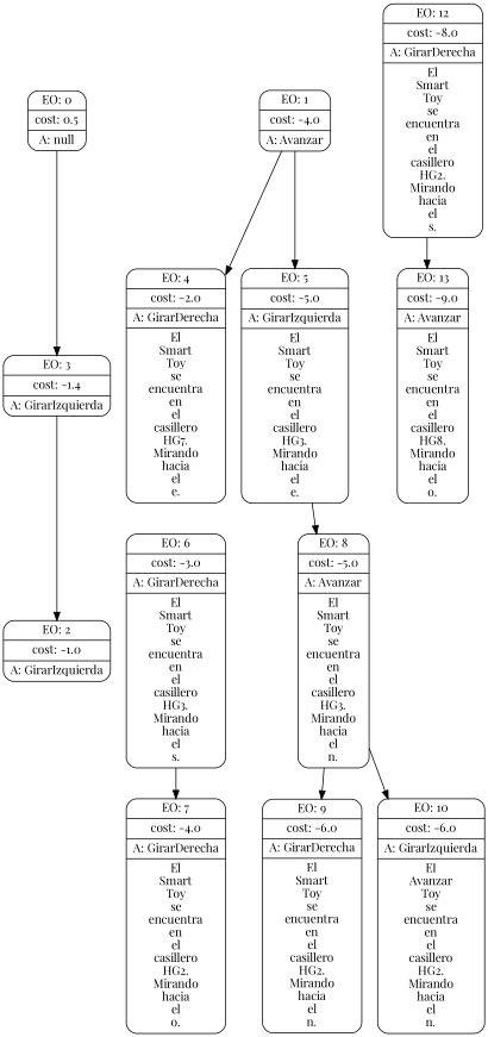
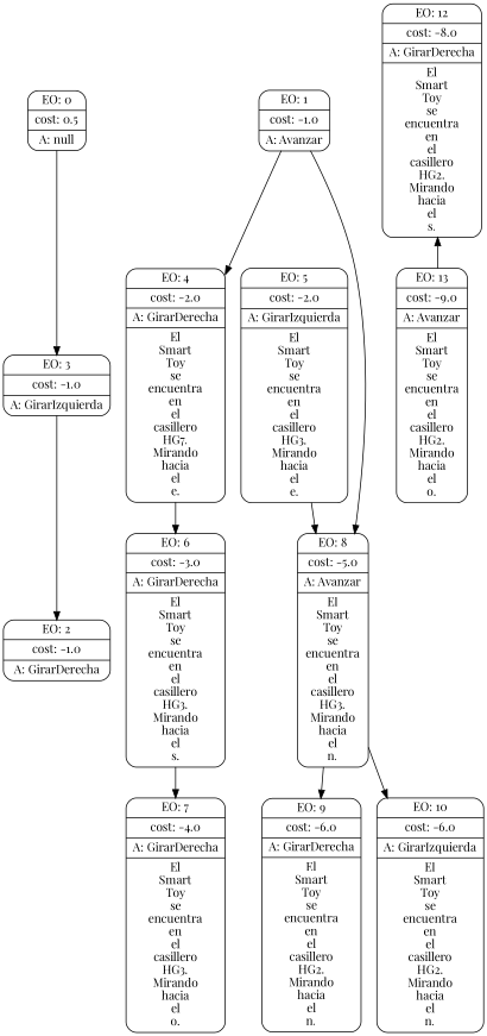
  digraph {
    fontname="Playfair Display"
    node [fontname="Playfair Display" shape=Mrecord]
    edge [fontname="Playfair Display"]
    n1 [label="{EO: 0|cost: 0.5|A: null}"]
-   n2 [label="{EO: 3|cost: -1.4|A: GirarIzquierda}"]
-   n3 [label="{EO: 1|cost: -4.0|A: Avanzar}"]
+   n2 [label="{EO: 3|cost: -1.0|A: GirarIzquierda}"]
+   n3 [label="{EO: 1|cost: -1.0|A: Avanzar}"]
    n4 [label="{EO: 4|cost: -2.0|A: GirarDerecha|El\nSmart\nToy\nse\nencuentra\nen\nel\ncasillero\nHG7.\nMirando\nhacia\nel\ne.\n}"]
-   n5 [label="{EO: 5|cost: -5.0|A: GirarIzquierda|El\nSmart\nToy\nse\nencuentra\nen\nel\ncasillero\nHG3.\nMirando\nhacia\nel\ne.\n}"]
-   n6 [label="{EO: 2|cost: -1.0|A: GirarIzquierda}"]
+   n5 [label="{EO: 5|cost: -2.0|A: GirarIzquierda|El\nSmart\nToy\nse\nencuentra\nen\nel\ncasillero\nHG3.\nMirando\nhacia\nel\ne.\n}"]
+   n6 [label="{EO: 2|cost: -1.0|A: GirarDerecha}"]
    n7 [label="{EO: 6|cost: -3.0|A: GirarDerecha|El\nSmart\nToy\nse\nencuentra\nen\nel\ncasillero\nHG3.\nMirando\nhacia\nel\ns.\n}"]
    n8 [label="{EO: 8|cost: -5.0|A: Avanzar|El\nSmart\nToy\nse\nencuentra\nen\nel\ncasillero\nHG3.\nMirando\nhacia\nel\nn.\n}"]
-   n9 [label="{EO: 7|cost: -4.0|A: GirarDerecha|El\nSmart\nToy\nse\nencuentra\nen\nel\ncasillero\nHG2.\nMirando\nhacia\nel\no.\n}"]
+   n9 [label="{EO: 7|cost: -4.0|A: GirarDerecha|El\nSmart\nToy\nse\nencuentra\nen\nel\ncasillero\nHG3.\nMirando\nhacia\nel\no.\n}"]
    n10 [label="{EO: 9|cost: -6.0|A: GirarDerecha|El\nSmart\nToy\nse\nencuentra\nen\nel\ncasillero\nHG2.\nMirando\nhacia\nel\nn.\n}"]
-   n11 [label="{EO: 10|cost: -6.0|A: GirarIzquierda|El\nAvanzar\nToy\nse\nencuentra\nen\nel\ncasillero\nHG2.\nMirando\nhacia\nel\nn.\n}"]
+   n11 [label="{EO: 10|cost: -6.0|A: GirarIzquierda|El\nSmart\nToy\nse\nencuentra\nen\nel\ncasillero\nHG2.\nMirando\nhacia\nel\nn.\n}"]
    n12 [label="{EO: 12|cost: -8.0|A: GirarDerecha|El\nSmart\nToy\nse\nencuentra\nen\nel\ncasillero\nHG2.\nMirando\nhacia\nel\ns.\n}"]
-   n13 [label="{EO: 13|cost: -9.0|A: Avanzar|El\nSmart\nToy\nse\nencuentra\nen\nel\ncasillero\nHG8.\nMirando\nhacia\nel\no.\n}"]
+   n13 [label="{EO: 13|cost: -9.0|A: Avanzar|El\nSmart\nToy\nse\nencuentra\nen\nel\ncasillero\nHG2.\nMirando\nhacia\nel\no.\n}"]
    n1 -> n2
    n2 -> n6
    n3 -> n4
-   n3 -> n5
+   n3 -> n8
+   n4 -> n7
    n5 -> n8
    n7 -> n9
    n8 -> n10
    n8 -> n11
-   n12 -> n13
+   n13 -> n12
  }
